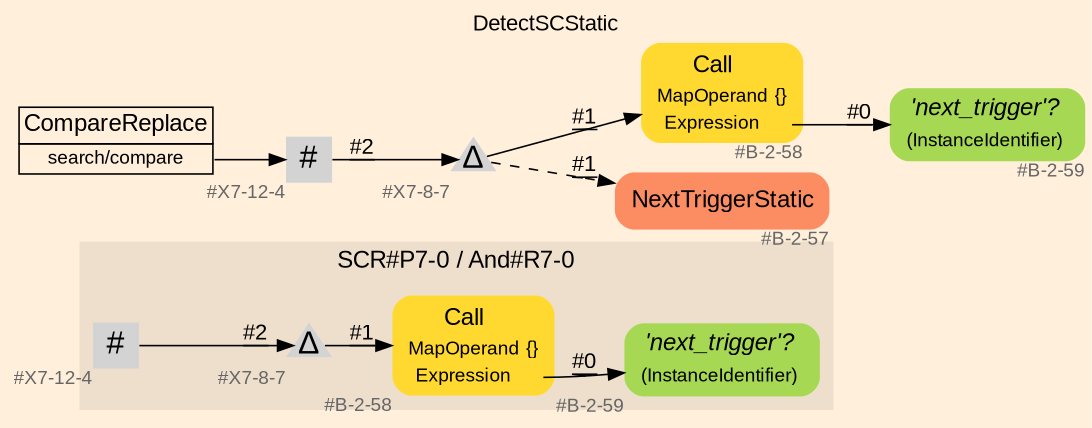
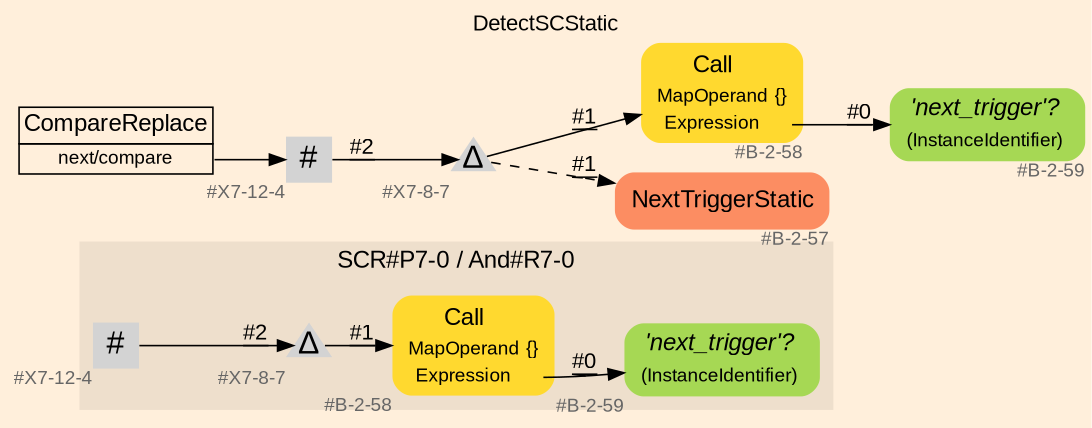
  digraph {
    bgcolor=antiquewhite1
    color=black
    fontcolor=black
    fontname=Arial
    label=DetectSCStatic
    labelloc=t
    rankdir=LR
    ranksep=0.3
    node [fontcolor=grey40 fontname=Arial fontsize=12 shape=plaintext style="rounded,filled" xlabel="#B-2-59"]
    edge [color=black decorate=true fontcolor=black fontname=Arial]
    n1 [fillcolor="/set28/5" label=<<TABLE BORDER="0" CELLBORDER="0" CELLSPACING="0">          <TR><TD><FONT COLOR="black" POINT-SIZE="15"><I>'next_trigger'?</I></FONT></TD></TR>          <TR><TD><FONT COLOR="black" POINT-SIZE="12">(InstanceIdentifier)</FONT></TD><TD PORT="port0"></TD></TR>         </TABLE>>]
    n2 [fixedsize=true height=0.4 label=<<FONT COLOR="black" POINT-SIZE="20">#</FONT>> penwidth=0.0 shape=square style=filled width=0.4 xlabel="#X7-12-4"]
    n3 [fixedsize=true height=0.4 label=<<FONT COLOR="black" POINT-SIZE="20">Δ</FONT>> penwidth=0.0 shape=triangle style=filled width=0.4 xlabel="#X7-8-7"]
    n4 [fillcolor="/set28/6" label=<<TABLE BORDER="0" CELLBORDER="0" CELLSPACING="0">          <TR><TD><FONT COLOR="black" POINT-SIZE="15">Call</FONT></TD></TR>          <TR><TD><FONT COLOR="black" POINT-SIZE="12">MapOperand</FONT></TD><TD PORT="port0"><FONT COLOR="black" POINT-SIZE="12">{}</FONT></TD></TR>          <TR><TD><FONT COLOR="black" POINT-SIZE="12">Expression</FONT></TD><TD PORT="port1"></TD></TR>         </TABLE>> xlabel="#B-2-58"]
-   n5 [color=black fillcolor=antiquewhite1 label=<<TABLE BORDER="0" CELLBORDER="1" CELLSPACING="0">      <TR><TD><FONT COLOR="black" POINT-SIZE="15">CompareReplace</FONT></TD></TR>      <TR><TD PORT="port0"><FONT COLOR="black" POINT-SIZE="12">search/compare</FONT></TD></TR>     </TABLE>> style=filled xlabel=""]
+   n5 [color=black fillcolor=antiquewhite1 label=<<TABLE BORDER="0" CELLBORDER="1" CELLSPACING="0">      <TR><TD><FONT COLOR="black" POINT-SIZE="15">CompareReplace</FONT></TD></TR>      <TR><TD PORT="port0"><FONT COLOR="black" POINT-SIZE="12">next/compare</FONT></TD></TR>     </TABLE>> style=filled xlabel=""]
    n6 [fixedsize=true height=0.4 label=<<FONT COLOR="black" POINT-SIZE="20">#</FONT>> penwidth=0.0 shape=square style=filled width=0.4 xlabel="#X7-12-4"]
    n7 [fixedsize=true height=0.4 label=<<FONT COLOR="black" POINT-SIZE="20">Δ</FONT>> penwidth=0.0 shape=triangle style=filled width=0.4 xlabel="#X7-8-7"]
    n8 [fillcolor="/set28/6" label=<<TABLE BORDER="0" CELLBORDER="0" CELLSPACING="0">      <TR><TD><FONT COLOR="black" POINT-SIZE="15">Call</FONT></TD></TR>      <TR><TD><FONT COLOR="black" POINT-SIZE="12">MapOperand</FONT></TD><TD PORT="port0"><FONT COLOR="black" POINT-SIZE="12">{}</FONT></TD></TR>      <TR><TD><FONT COLOR="black" POINT-SIZE="12">Expression</FONT></TD><TD PORT="port1"></TD></TR>     </TABLE>> xlabel="#B-2-58"]
    n9 [fillcolor="/set28/2" label=<<TABLE BORDER="0" CELLBORDER="0" CELLSPACING="0">      <TR><TD><FONT COLOR="black" POINT-SIZE="15">NextTriggerStatic</FONT></TD></TR>     </TABLE>> xlabel="#B-2-57"]
    n10 [fillcolor="/set28/5" label=<<TABLE BORDER="0" CELLBORDER="0" CELLSPACING="0">      <TR><TD><FONT COLOR="black" POINT-SIZE="15"><I>'next_trigger'?</I></FONT></TD></TR>      <TR><TD><FONT COLOR="black" POINT-SIZE="12">(InstanceIdentifier)</FONT></TD><TD PORT="port0"></TD></TR>     </TABLE>>]
    subgraph cluster_1 {
      color=antiquewhite2
      fontsize=15
      label="SCR#P7-0 / And#R7-0"
      style=filled
      n1
      n2
      n3
      n4
    }
    n2 -> n3 [label="#2"]
    n3 -> n4 [label="#1"]
    n4 -> n1 [label="#0" tailport=port1]
    n5 -> n6 [tailport=port0]
    n6 -> n7 [label="#2"]
    n7 -> n8 [label="#1"]
    n7 -> n9 [label="#1" style=dashed]
    n8 -> n10 [label="#0" tailport=port1]
  }
